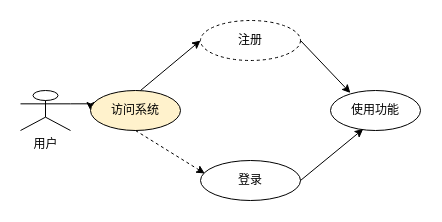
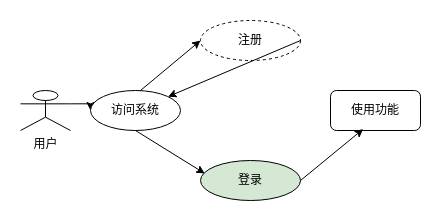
  <mxCell id="0" />
  <mxCell id="1" parent="0" />
  <mxCell id="2" style="edgeStyle=orthogonalEdgeStyle;rounded=0;orthogonalLoop=1;jettySize=auto;html=1;exitX=1;exitY=0.333;exitDx=0;exitDy=0;exitPerimeter=0;" edge="1" parent="1" source="3"><mxGeometry relative="1" as="geometry"><mxPoint x="90" y="110" as="targetPoint" /></mxGeometry></mxCell>
  <mxCell id="3" value="&lt;font face=&quot;Times New Roman&quot;&gt;用户&lt;/font&gt;" style="shape=umlActor;verticalLabelPosition=bottom;verticalAlign=top;html=1;outlineConnect=0;" vertex="1" parent="1"><mxGeometry x="20" y="90" width="50" height="40" as="geometry" /></mxCell>
- <mxCell id="4" value="&lt;font face=&quot;Times New Roman&quot;&gt;访问系统&lt;/font&gt;" style="ellipse;whiteSpace=wrap;html=1;fillColor=#fff2cc;" vertex="1" parent="1"><mxGeometry x="90" y="90" width="90" height="40" as="geometry" /></mxCell>
+ <mxCell id="4" value="&lt;font face=&quot;Times New Roman&quot;&gt;访问系统&lt;/font&gt;" style="ellipse;whiteSpace=wrap;html=1;" vertex="1" parent="1"><mxGeometry x="90" y="90" width="90" height="40" as="geometry" /></mxCell>
  <mxCell id="5" value="" style="endArrow=classic;html=1;rounded=0;entryX=0;entryY=0.5;entryDx=0;entryDy=0;" edge="1" parent="1" target="6"><mxGeometry width="50" height="50" relative="1" as="geometry"><mxPoint x="140" y="90" as="sourcePoint" /><mxPoint x="190" y="40" as="targetPoint" /></mxGeometry></mxCell>
  <mxCell id="6" value="&lt;font face=&quot;Times New Roman&quot;&gt;注册&lt;/font&gt;" style="ellipse;whiteSpace=wrap;html=1;dashed=1;" vertex="1" parent="1"><mxGeometry x="200" y="20" width="100" height="40" as="geometry" /></mxCell>
- <mxCell id="7" value="" style="endArrow=classic;html=1;rounded=0;exitX=0.5;exitY=1;exitDx=0;exitDy=0;entryX=0.043;entryY=0.325;entryDx=0;entryDy=0;entryPerimeter=0;dashed=1;" edge="1" parent="1" source="4" target="8"><mxGeometry width="50" height="50" relative="1" as="geometry"><mxPoint x="170" y="180" as="sourcePoint" /><mxPoint x="190" y="170" as="targetPoint" /></mxGeometry></mxCell>
- <mxCell id="8" value="&lt;font face=&quot;Times New Roman&quot;&gt;登录&lt;/font&gt;" style="ellipse;whiteSpace=wrap;html=1;" vertex="1" parent="1"><mxGeometry x="200" y="160" width="100" height="40" as="geometry" /></mxCell>
- <mxCell id="9" value="&lt;font face=&quot;Times New Roman&quot;&gt;使用功能&lt;/font&gt;" style="ellipse;whiteSpace=wrap;html=1;" vertex="1" parent="1"><mxGeometry x="330" y="90" width="90" height="40" as="geometry" /></mxCell>
- <mxCell id="10" value="" style="endArrow=classic;html=1;rounded=0;entryX=0.221;entryY=0.061;entryDx=0;entryDy=0;exitX=1;exitY=0.5;exitDx=0;exitDy=0;entryPerimeter=0;" edge="1" parent="1" source="6" target="9"><mxGeometry width="50" height="50" relative="1" as="geometry"><mxPoint x="330" y="70" as="sourcePoint" /><mxPoint x="390" y="20" as="targetPoint" /></mxGeometry></mxCell>
+ <mxCell id="7" value="" style="endArrow=classic;html=1;rounded=0;exitX=0.5;exitY=1;exitDx=0;exitDy=0;entryX=0.043;entryY=0.325;entryDx=0;entryDy=0;entryPerimeter=0;" edge="1" parent="1" source="4" target="8"><mxGeometry width="50" height="50" relative="1" as="geometry"><mxPoint x="170" y="180" as="sourcePoint" /><mxPoint x="190" y="170" as="targetPoint" /></mxGeometry></mxCell>
+ <mxCell id="8" value="&lt;font face=&quot;Times New Roman&quot;&gt;登录&lt;/font&gt;" style="ellipse;whiteSpace=wrap;html=1;fillColor=#d5e8d4;" vertex="1" parent="1"><mxGeometry x="200" y="160" width="100" height="40" as="geometry" /></mxCell>
+ <mxCell id="9" value="&lt;font face=&quot;Times New Roman&quot;&gt;使用功能&lt;/font&gt;" style="whiteSpace=wrap;html=1;rounded=1;" vertex="1" parent="1"><mxGeometry x="330" y="90" width="90" height="40" as="geometry" /></mxCell>
+ <mxCell id="10" value="" style="endArrow=classic;html=1;rounded=0;exitX=1;exitY=0.5;exitDx=0;exitDy=0;" edge="1" parent="1" source="6" target="4"><mxGeometry width="50" height="50" relative="1" as="geometry"><mxPoint x="330" y="70" as="sourcePoint" /><mxPoint x="390" y="20" as="targetPoint" /></mxGeometry></mxCell>
  <mxCell id="11" value="" style="endArrow=classic;html=1;rounded=0;exitX=0.5;exitY=1;exitDx=0;exitDy=0;entryX=0.363;entryY=0.964;entryDx=0;entryDy=0;entryPerimeter=0;" edge="1" parent="1" target="9"><mxGeometry width="50" height="50" relative="1" as="geometry"><mxPoint x="300" y="180" as="sourcePoint" /><mxPoint x="350" y="130" as="targetPoint" /></mxGeometry></mxCell>
